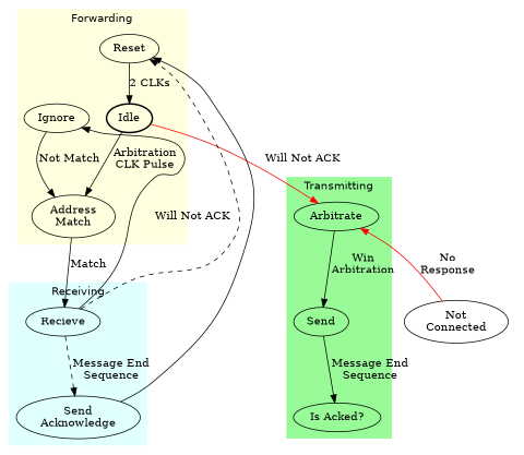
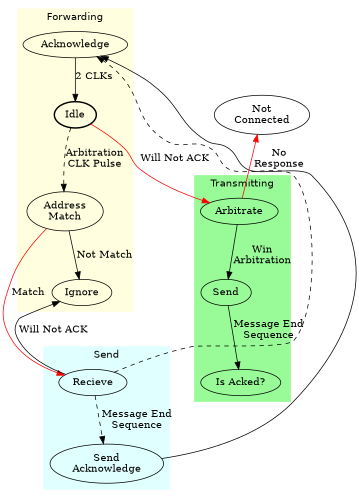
  digraph {
    fontname=Helvetica
    rankdir=TB
    remincross=true
    Ignore
    n2 [label="Address\nMatch"]
    Idle [style=bold]
-   Reset
+   Reset [label=Acknowledge]
    Recieve
    n6 [label="Send\nAcknowledge"]
    Arbitrate
    Send
    n9 [label="Is Acked?"]
    n10 [label="Not\nConnected"]
    subgraph sub_1 {
      rank=same
    }
    subgraph sub_2 {
      rank=same
    }
    subgraph cluster_3 {
      color=lightyellow
      group=forward
      label=Forwarding
      rank=same
      style=filled
      Ignore
      n2
      Idle
      Reset
    }
    subgraph cluster_4 {
      color=lightcyan
      group=recv
-     label=Receiving
+     label=Send
      style=filled
      Recieve
      n6
    }
    subgraph cluster_5 {
      color=palegreen
      group=send
      label=Transmitting
      style=filled
      Arbitrate
      Send
      n9
    }
    subgraph cluster_6 {
      color=white
      group=nc
      style=filled
      n10
    }
    Ignore -> Recieve [style=invis]
-   Ignore -> n2 [label="Not Match"]
-   n2 -> Recieve [label=Match]
-   Idle -> n2 [label="Arbitration\nCLK Pulse"]
+   n2 -> Ignore [label="Not Match"]
+   n2 -> Recieve [label=Match color=red]
+   Idle -> n2 [label="Arbitration\nCLK Pulse" style=dashed]
    Idle -> Arbitrate [color=red label="Will Not ACK"]
    Reset -> Idle [label="2 CLKs"]
    Recieve -> Ignore [constraint=false label="Will Not ACK"]
    Recieve -> Reset [constraint=false style=dashed]
    Recieve -> n6 [label="Message End\nSequence" style=dashed]
    n6 -> Reset [constraint=false style=solid]
    Arbitrate -> Send [label="Win\nArbitration"]
    Send -> n9 [label="Message End\nSequence"]
-   Arbitrate -> n10 [color=red dir=back label="No\nResponse"]
+   n10 -> Arbitrate [color=red dir=back label="No\nResponse"]
  }
